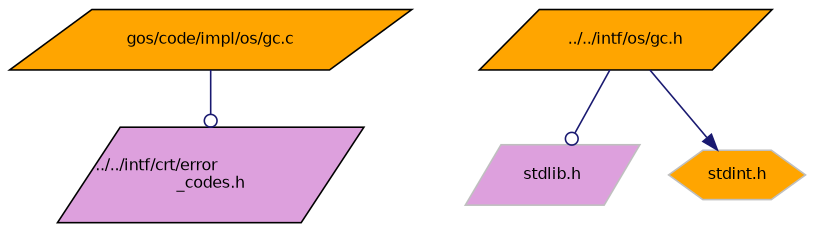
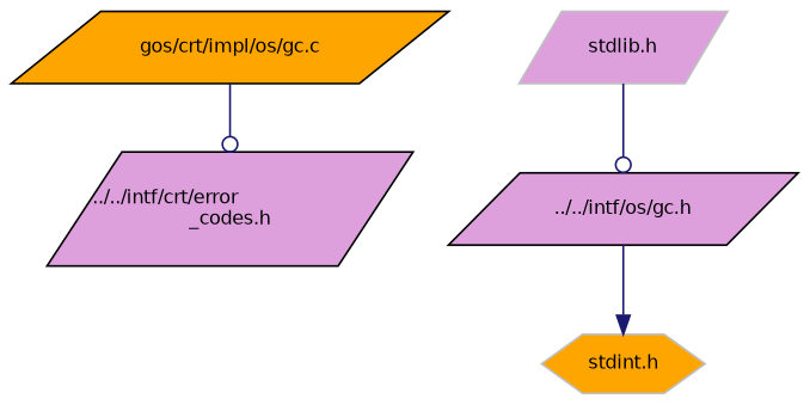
  digraph {
    node [color=black fillcolor=plum fontname=Helvetica fontsize=10 shape=parallelogram style=filled]
    edge [arrowhead=odot color=midnightblue fontname=Helvetica fontsize=10 labelfontname=Helvetica labelfontsize=10 style=solid]
-   n1 [fillcolor=orange fontcolor=black height=0.2 label="gos/code/impl/os/gc.c" width=0.4]
+   n1 [fillcolor=orange fontcolor=black height=0.2 label="gos/crt/impl/os/gc.c" width=0.4]
    n2 [height=0.2 label="../../intf/crt/error\l_codes.h" width=0.4]
-   n3 [fillcolor=orange height=0.2 label="../../intf/os/gc.h" width=0.4]
+   n3 [height=0.2 label="../../intf/os/gc.h" width=0.4]
    n4 [color=grey75 height=0.2 label="stdlib.h" width=0.4]
    n5 [color=grey75 fillcolor=orange height=0.2 label="stdint.h" shape=hexagon width=0.4]
    n1 -> n2
-   n3 -> n4
+   n4 -> n3
    n3 -> n5 [arrowhead=normal]
  }
